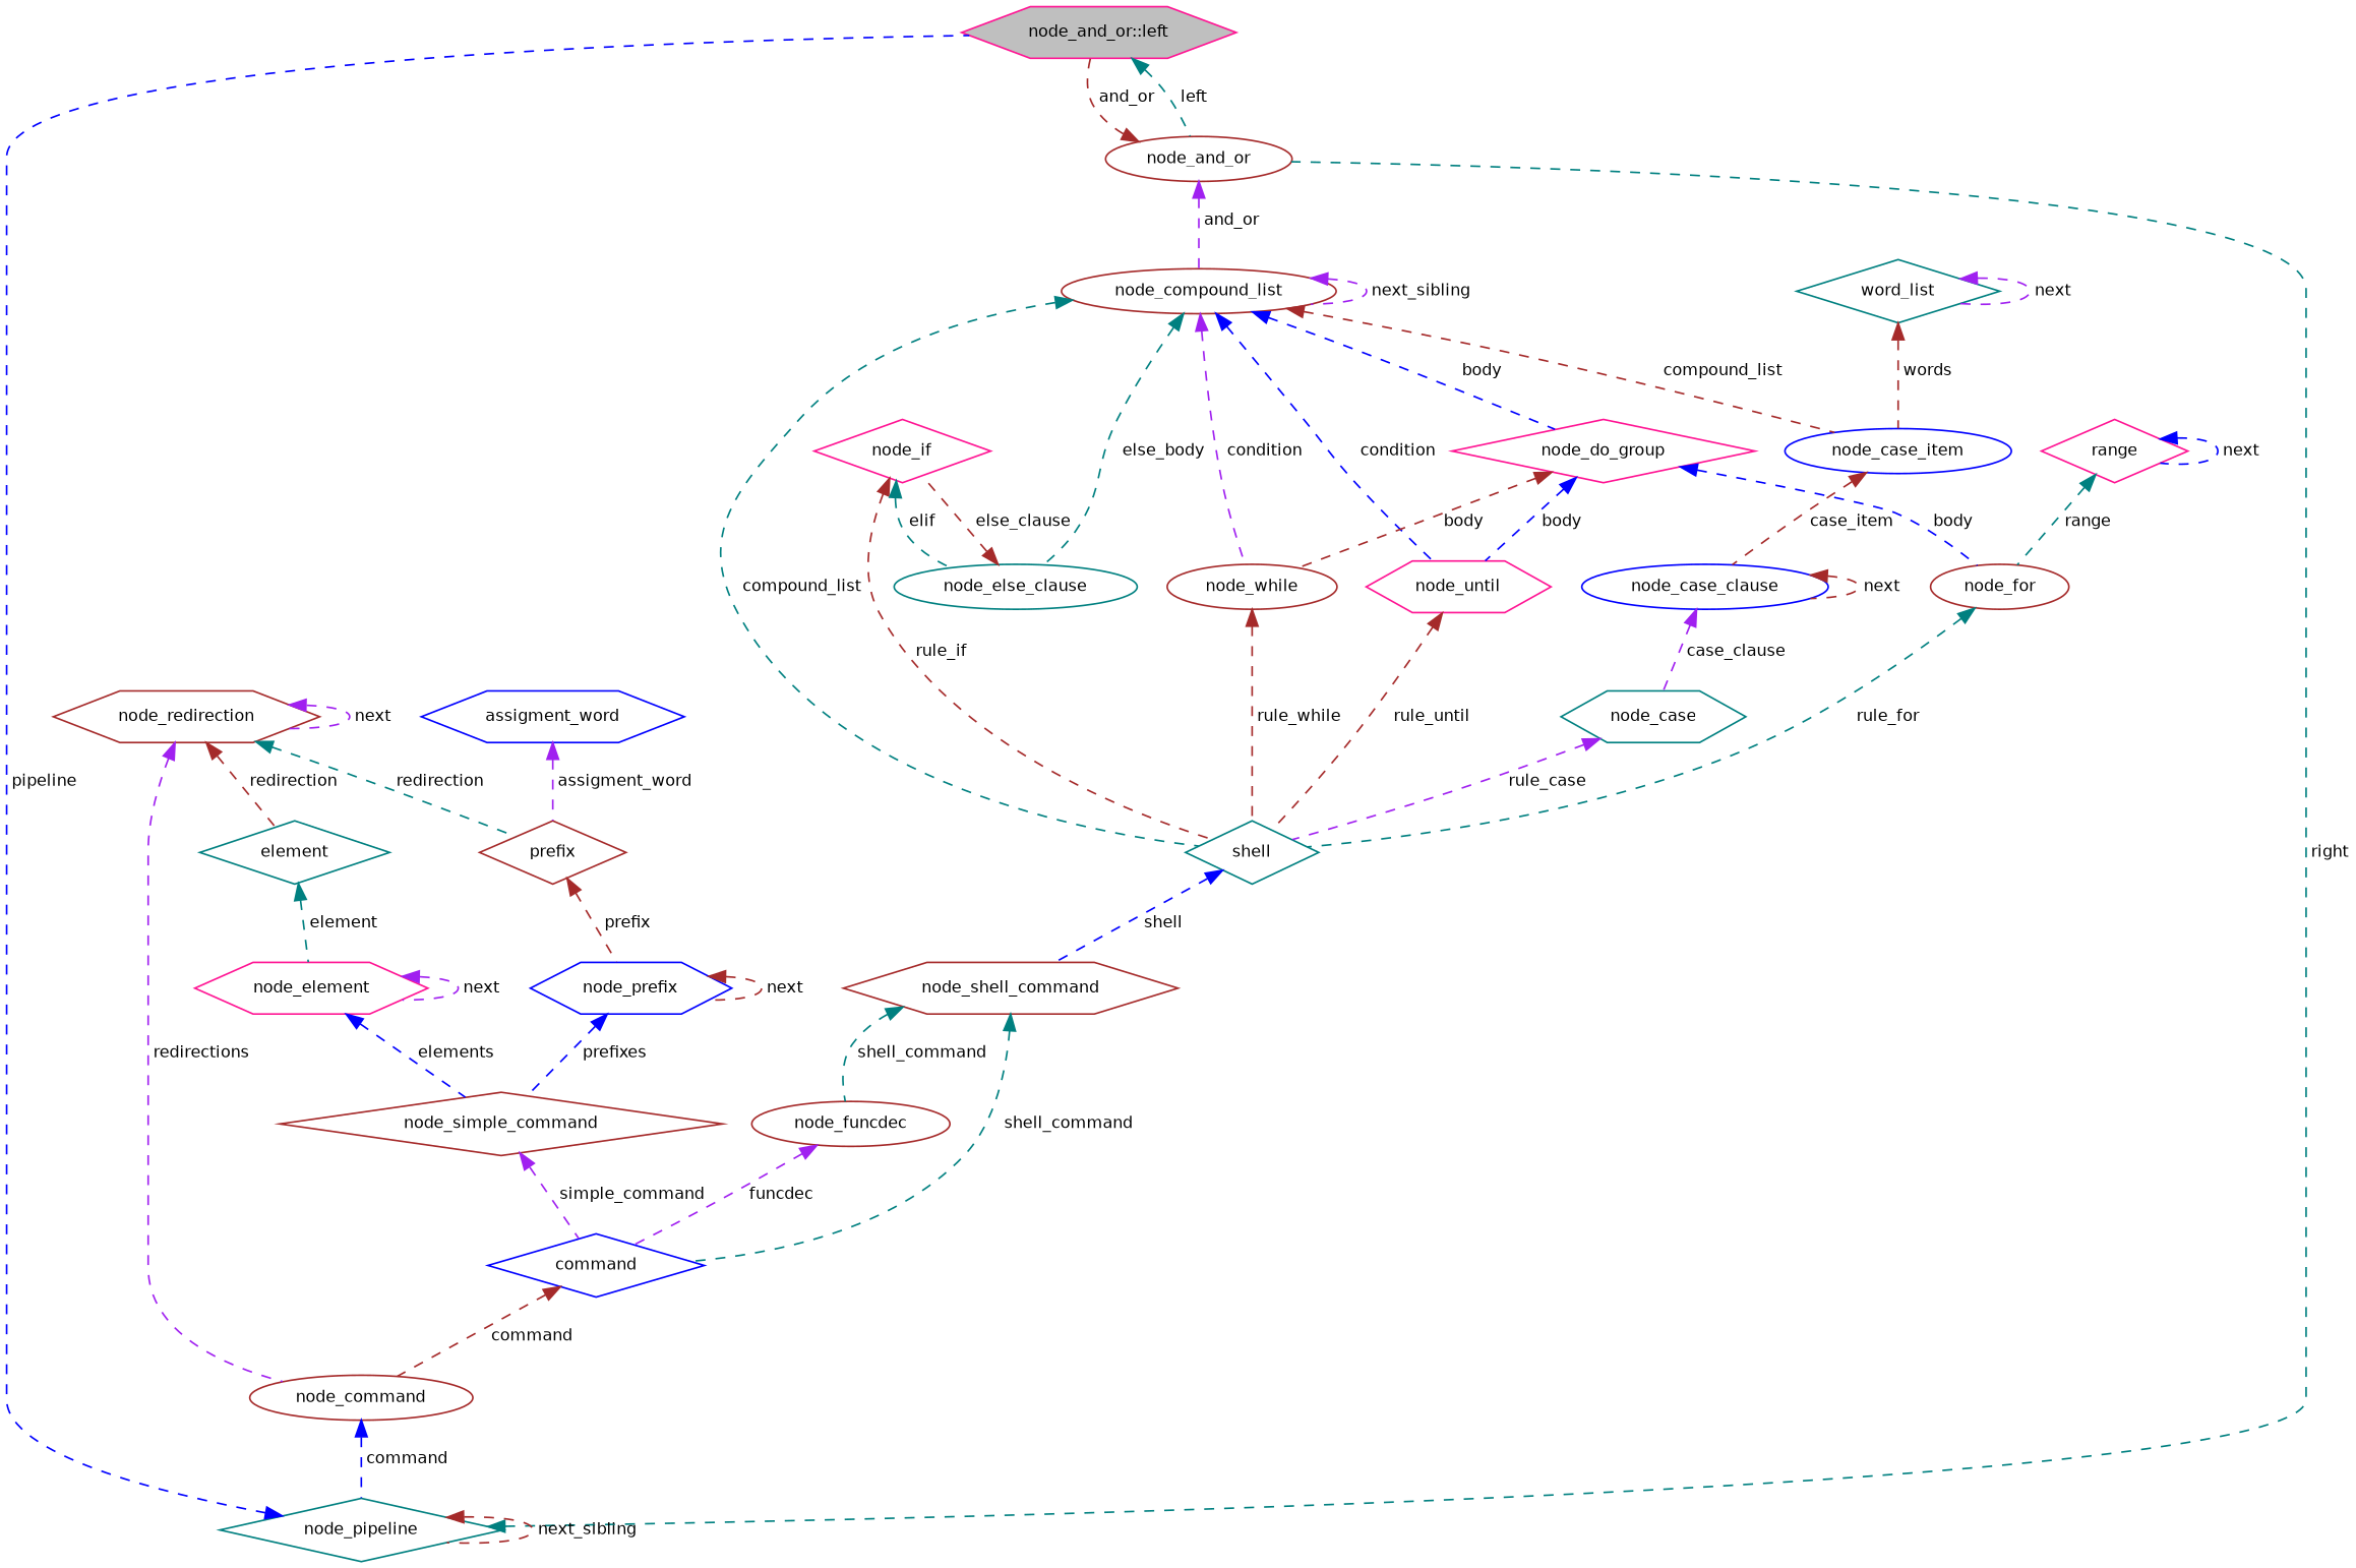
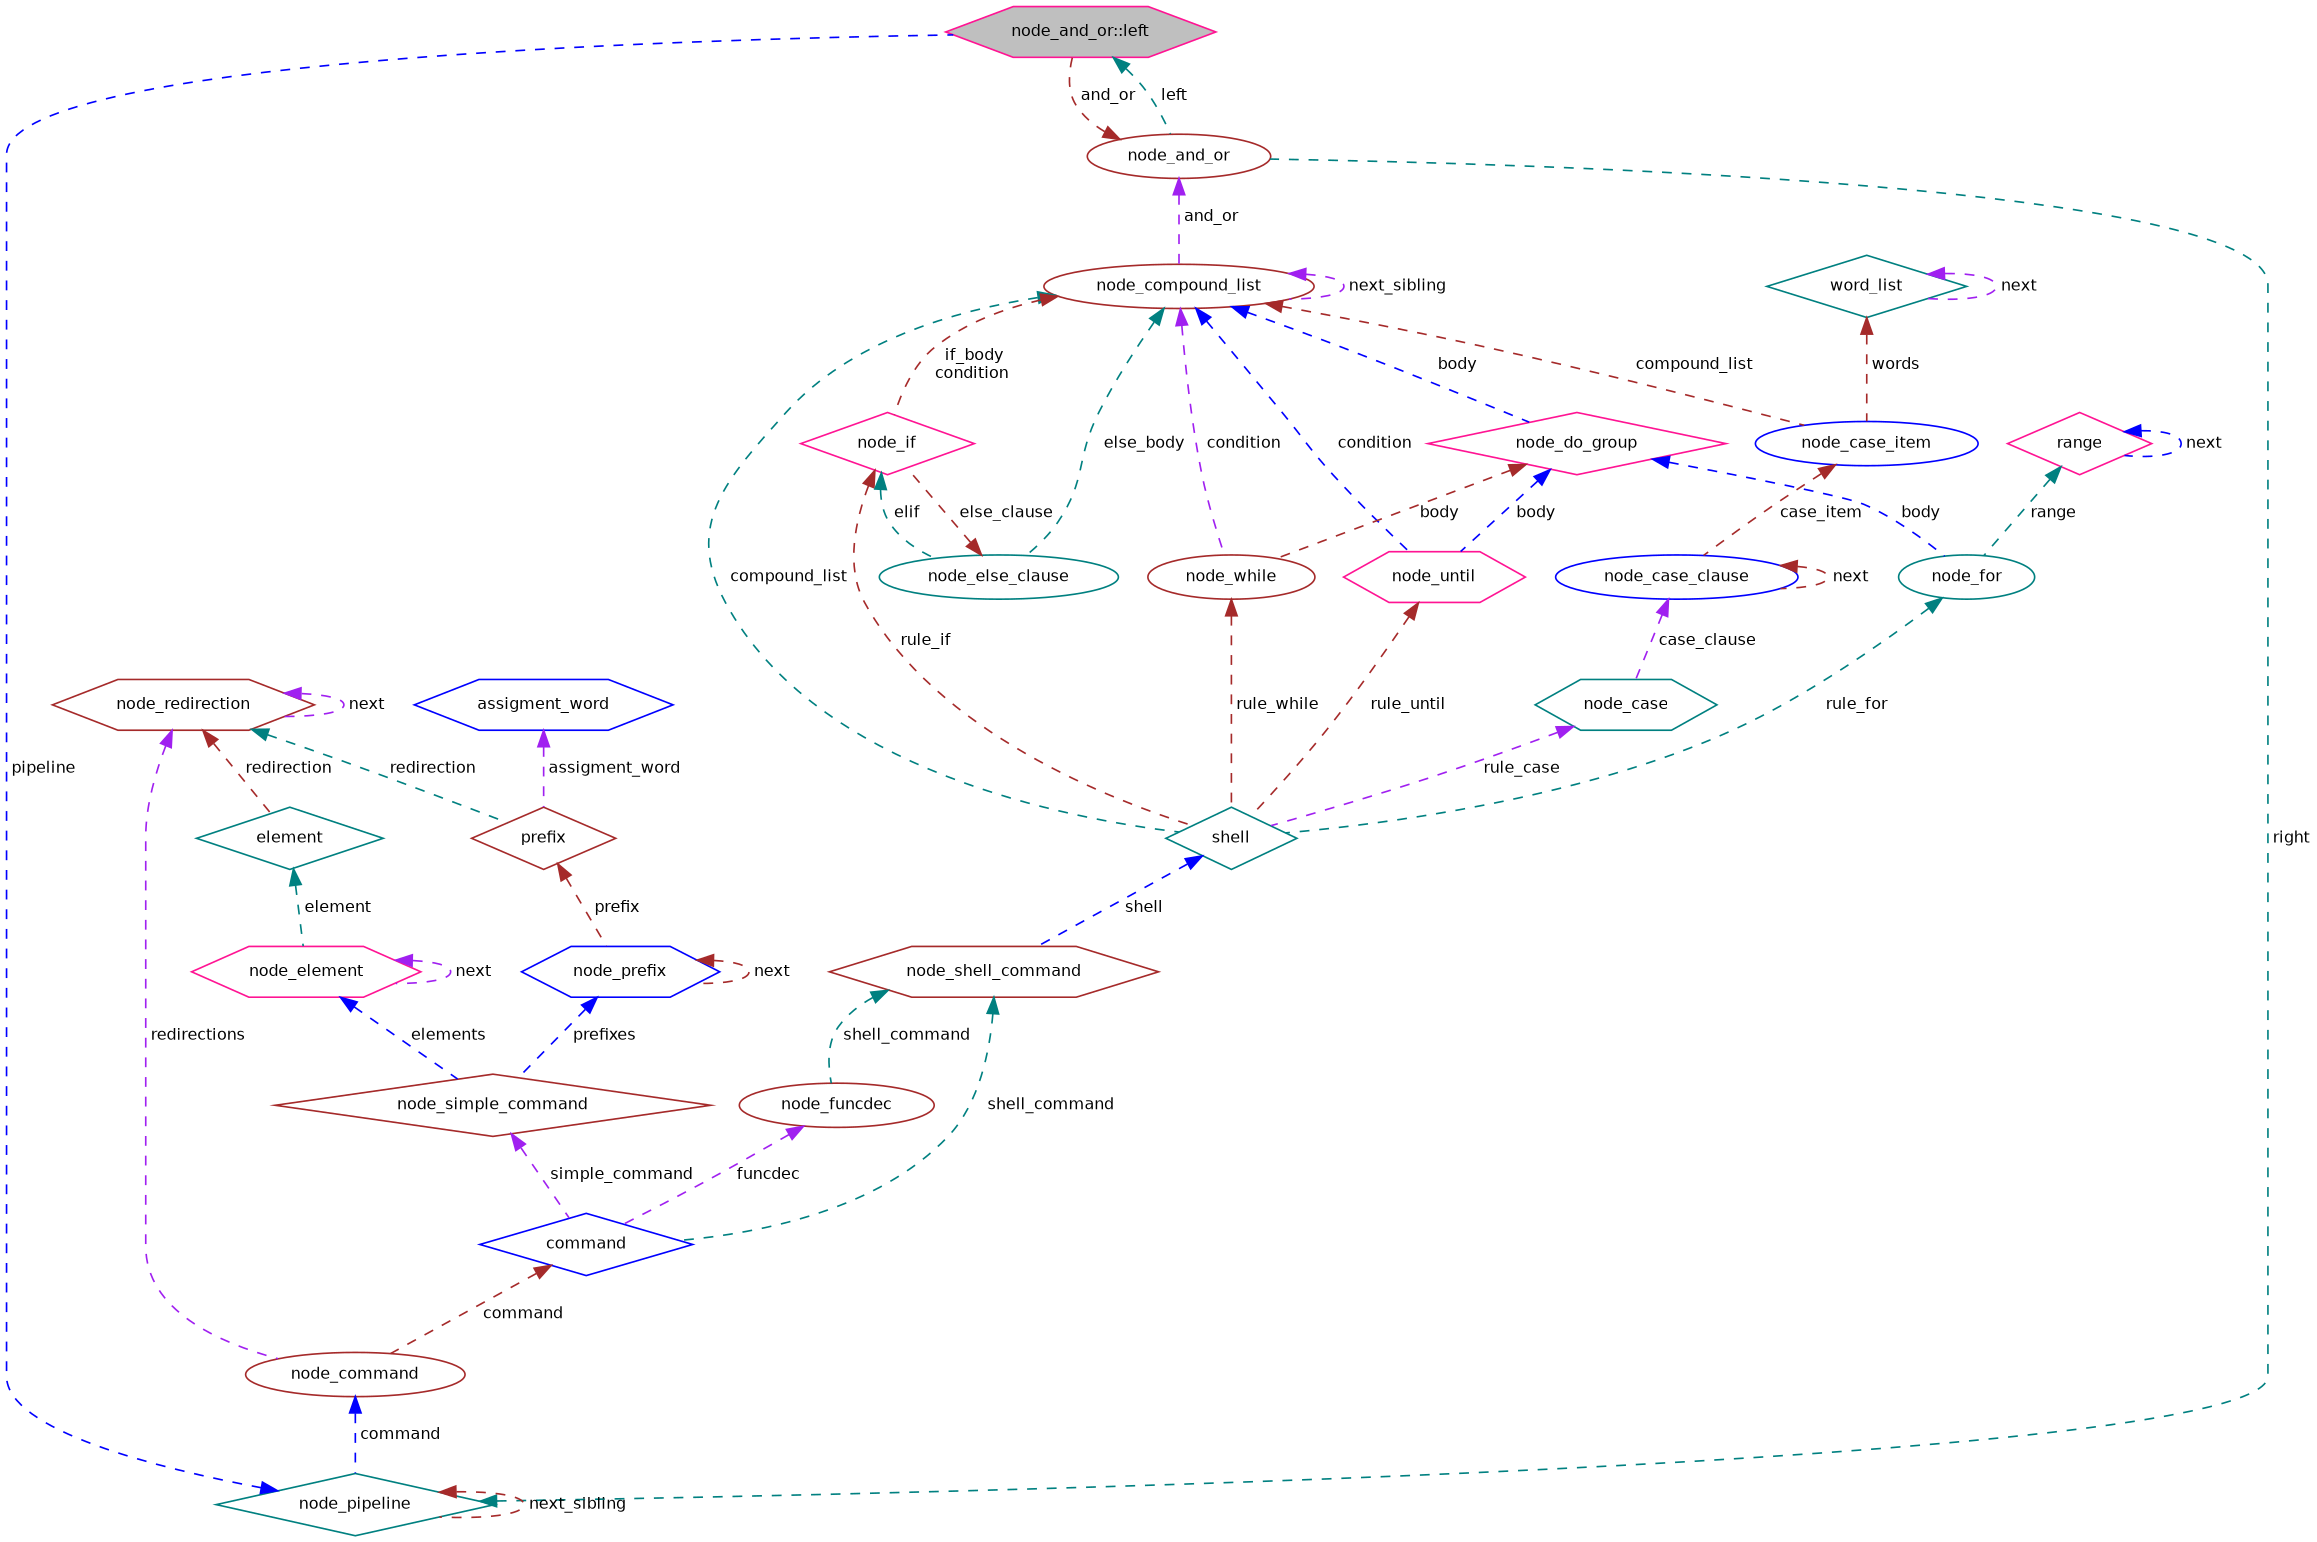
  digraph {
    node [color=brown fillcolor=white fontname=Helvetica fontsize=10 shape=diamond style=filled]
    edge [color=brown dir=back fontname=Helvetica fontsize=10 labelfontname=Helvetica labelfontsize=10 style=dashed]
    n1 [color=deeppink fillcolor=grey75 fontcolor=black height=0.2 label="node_and_or::left" shape=hexagon width=0.4]
    n2 [height=0.2 label=node_and_or shape=ellipse width=0.4]
    n3 [height=0.2 label=node_compound_list shape=ellipse width=0.4]
    n4 [color=teal height=0.2 label=node_pipeline width=0.4]
    n5 [height=0.2 label=node_command shape=ellipse width=0.4]
    n6 [height=0.2 label=node_redirection shape=hexagon width=0.4]
    n7 [color=teal height=0.2 label=element width=0.4]
    n8 [height=0.2 label=prefix width=0.4]
    n9 [color=deeppink height=0.2 label=node_element shape=hexagon width=0.4]
    n10 [color=blue height=0.2 label=node_prefix shape=hexagon width=0.4]
    n11 [color=blue height=0.2 label=command width=0.4]
    n12 [height=0.2 label=node_funcdec shape=ellipse width=0.4]
    n13 [height=0.2 label=node_shell_command shape=hexagon width=0.4]
    n14 [color=teal height=0.2 label=shell width=0.4]
    n15 [color=deeppink height=0.2 label=node_if width=0.4]
    n16 [color=teal height=0.2 label=node_else_clause shape=ellipse width=0.4]
    n17 [color=deeppink height=0.2 label=node_until shape=hexagon width=0.4]
    n18 [color=deeppink height=0.2 label=node_do_group width=0.4]
    n19 [height=0.2 label=node_while shape=ellipse width=0.4]
    n20 [color=blue height=0.2 label=node_case_item shape=ellipse width=0.4]
-   n21 [height=0.2 label=node_for shape=ellipse width=0.4]
+   n21 [color=teal height=0.2 label=node_for shape=ellipse width=0.4]
    n22 [color=blue height=0.2 label=node_case_clause shape=ellipse width=0.4]
    n23 [color=deeppink height=0.2 label=range width=0.4]
    n24 [color=teal height=0.2 label=node_case shape=hexagon width=0.4]
    n25 [color=teal height=0.2 label=word_list width=0.4]
    n26 [height=0.2 label=node_simple_command width=0.4]
    n27 [color=blue height=0.2 label=assigment_word shape=hexagon width=0.4]
    n1 -> n2 [color=teal label=" left"]
    n2 -> n1 [label=" and_or"]
    n2 -> n3 [color=purple label=" and_or"]
    n3 -> n3 [color=purple label=" next_sibling"]
    n3 -> n14 [color=teal label=" compound_list"]
+   n3 -> n15 [label=" if_body\ncondition"]
    n3 -> n16 [color=teal label=" else_body"]
    n3 -> n17 [color=blue label=" condition"]
    n3 -> n18 [color=blue label=" body"]
    n3 -> n19 [color=purple label=" condition"]
    n3 -> n20 [label=" compound_list"]
    n4 -> n1 [color=blue label=" pipeline"]
    n4 -> n2 [color=teal label=" right"]
    n4 -> n4 [label=" next_sibling"]
    n5 -> n4 [color=blue label=" command"]
    n6 -> n5 [color=purple label=" redirections"]
    n6 -> n6 [color=purple label=" next"]
    n6 -> n7 [label=" redirection"]
    n6 -> n8 [color=teal label=" redirection"]
    n7 -> n9 [color=teal label=" element"]
    n8 -> n10 [label=" prefix"]
    n9 -> n9 [color=purple label=" next"]
    n9 -> n26 [color=blue label=" elements"]
    n10 -> n10 [label=" next"]
    n10 -> n26 [color=blue label=" prefixes"]
    n11 -> n5 [label=" command"]
    n12 -> n11 [color=purple label=" funcdec"]
    n13 -> n11 [color=teal label=" shell_command"]
    n13 -> n12 [color=teal label=" shell_command"]
    n14 -> n13 [color=blue label=" shell"]
    n15 -> n14 [label=" rule_if"]
    n15 -> n16 [color=teal label=" elif"]
    n16 -> n15 [label=" else_clause"]
    n17 -> n14 [label=" rule_until"]
    n18 -> n17 [color=blue label=" body"]
    n18 -> n19 [label=" body"]
    n18 -> n21 [color=blue label=" body"]
    n19 -> n14 [label=" rule_while"]
    n20 -> n22 [label=" case_item"]
    n21 -> n14 [color=teal label=" rule_for"]
    n22 -> n22 [label=" next"]
    n22 -> n24 [color=purple label=" case_clause"]
    n23 -> n21 [color=teal label=" range"]
    n23 -> n23 [color=blue label=" next"]
    n24 -> n14 [color=purple label=" rule_case"]
    n25 -> n20 [label=" words"]
    n25 -> n25 [color=purple label=" next"]
    n26 -> n11 [color=purple label=" simple_command"]
    n27 -> n8 [color=purple label=" assigment_word"]
  }
